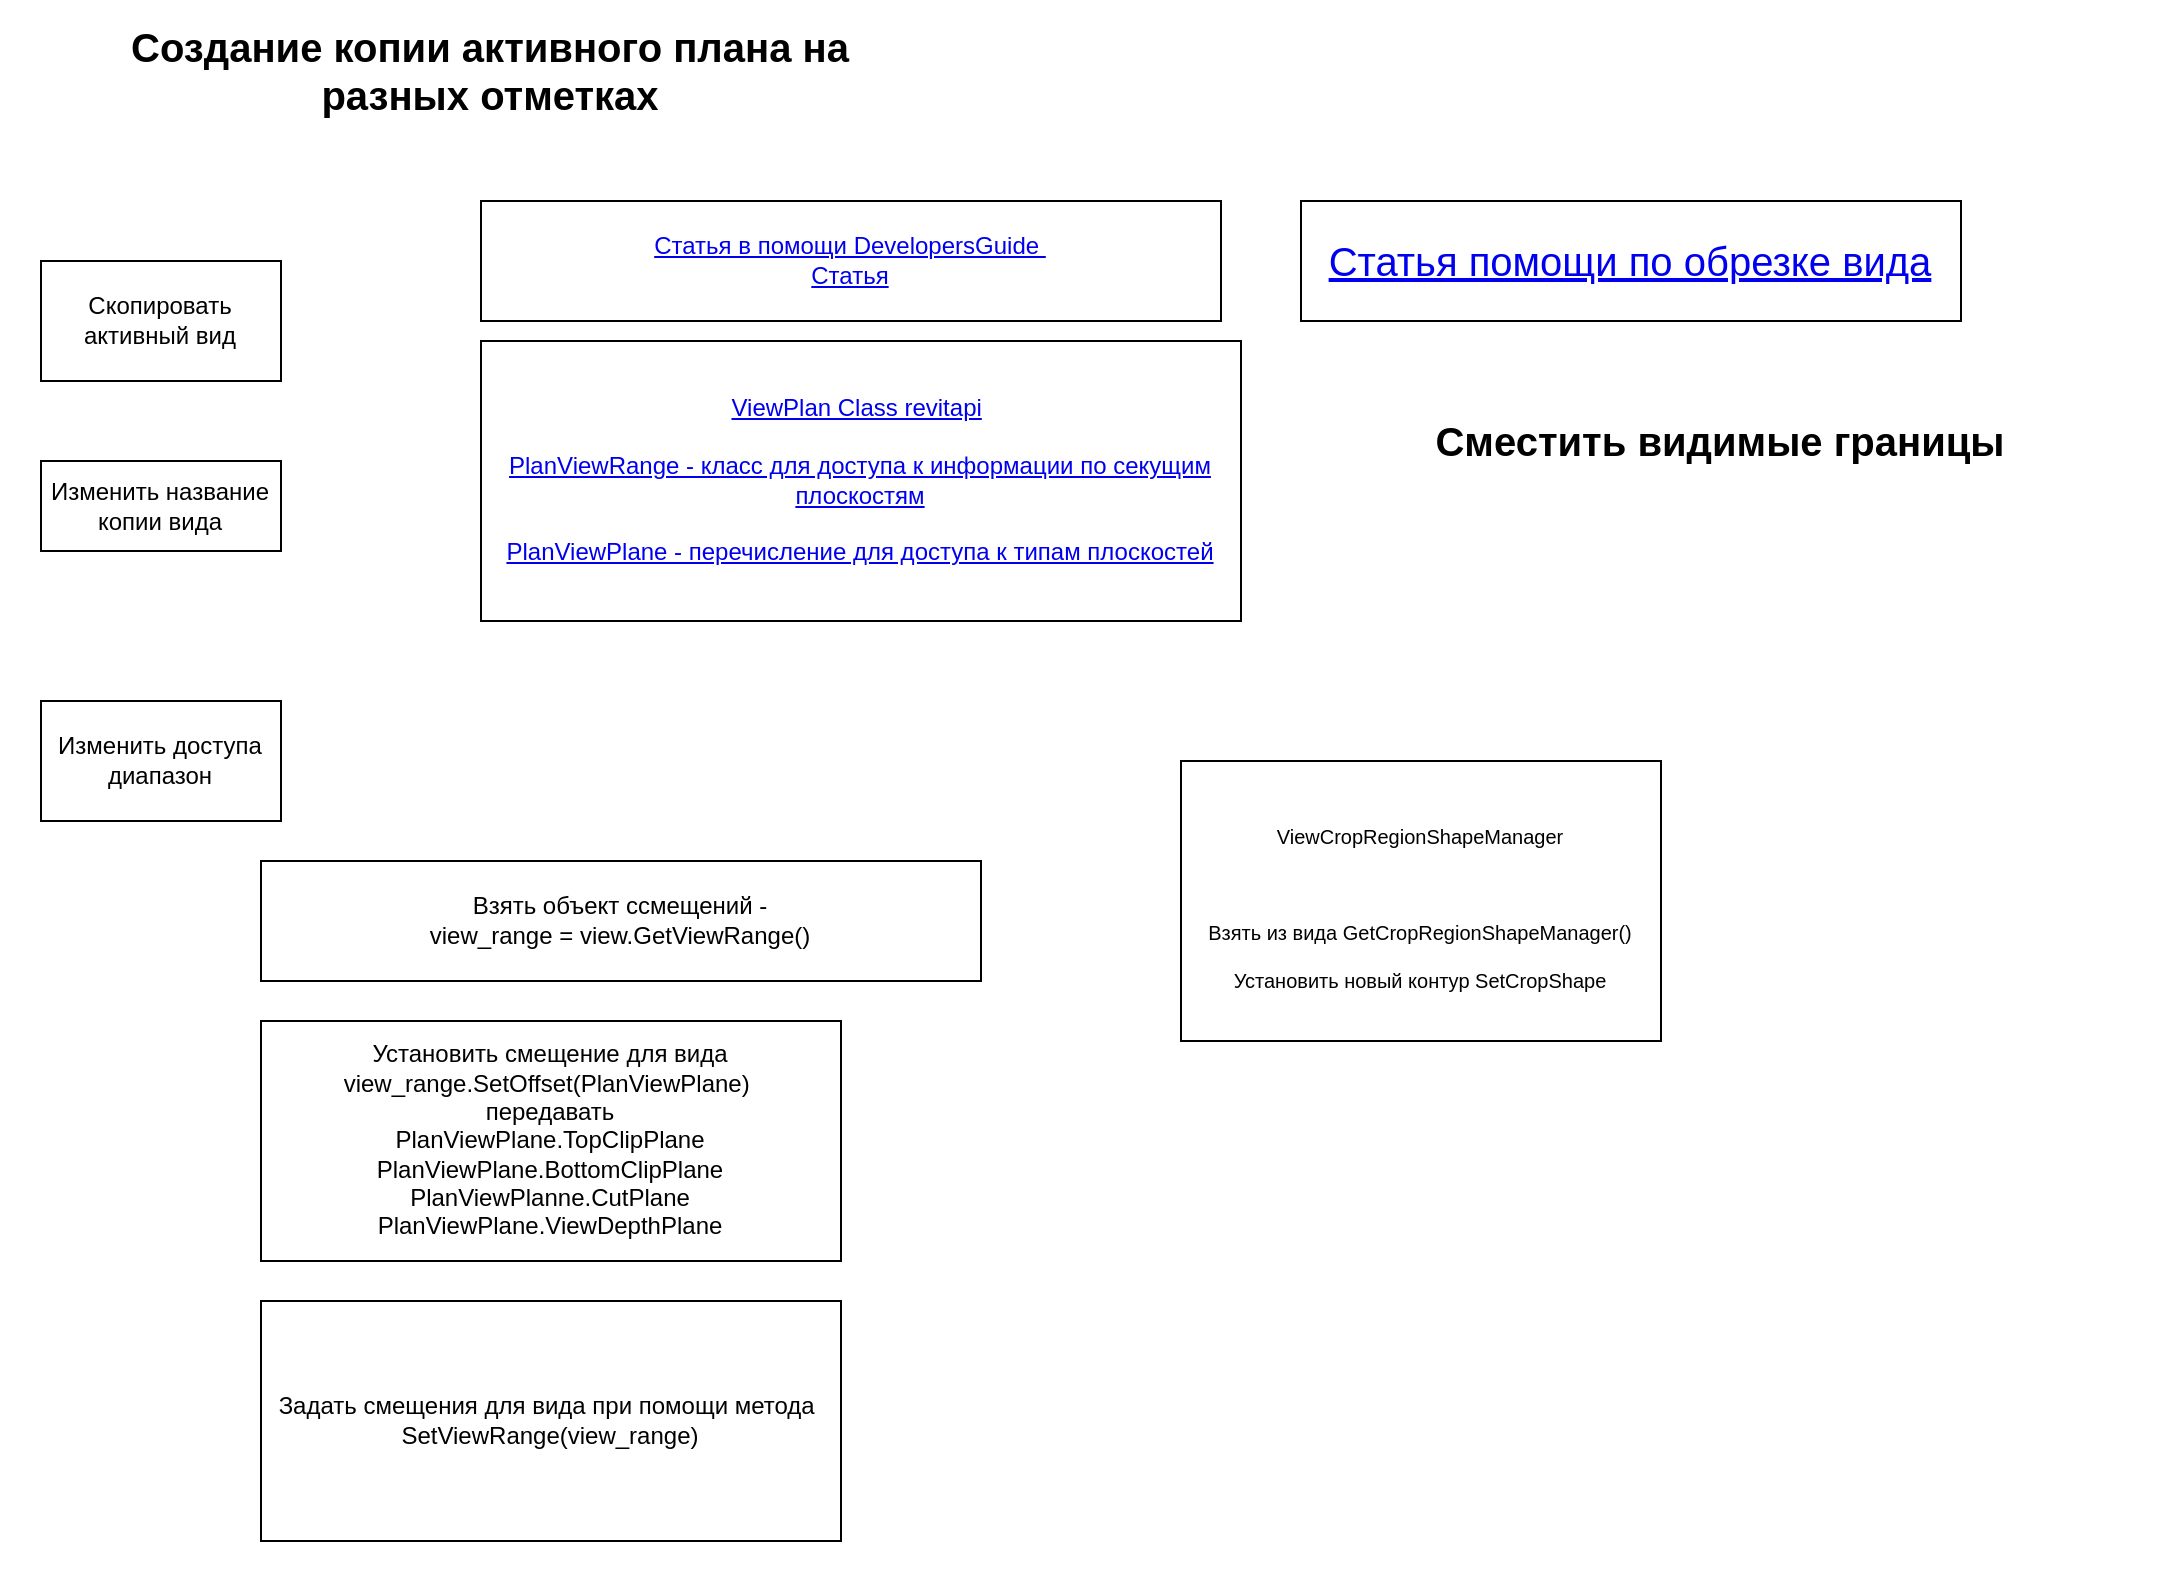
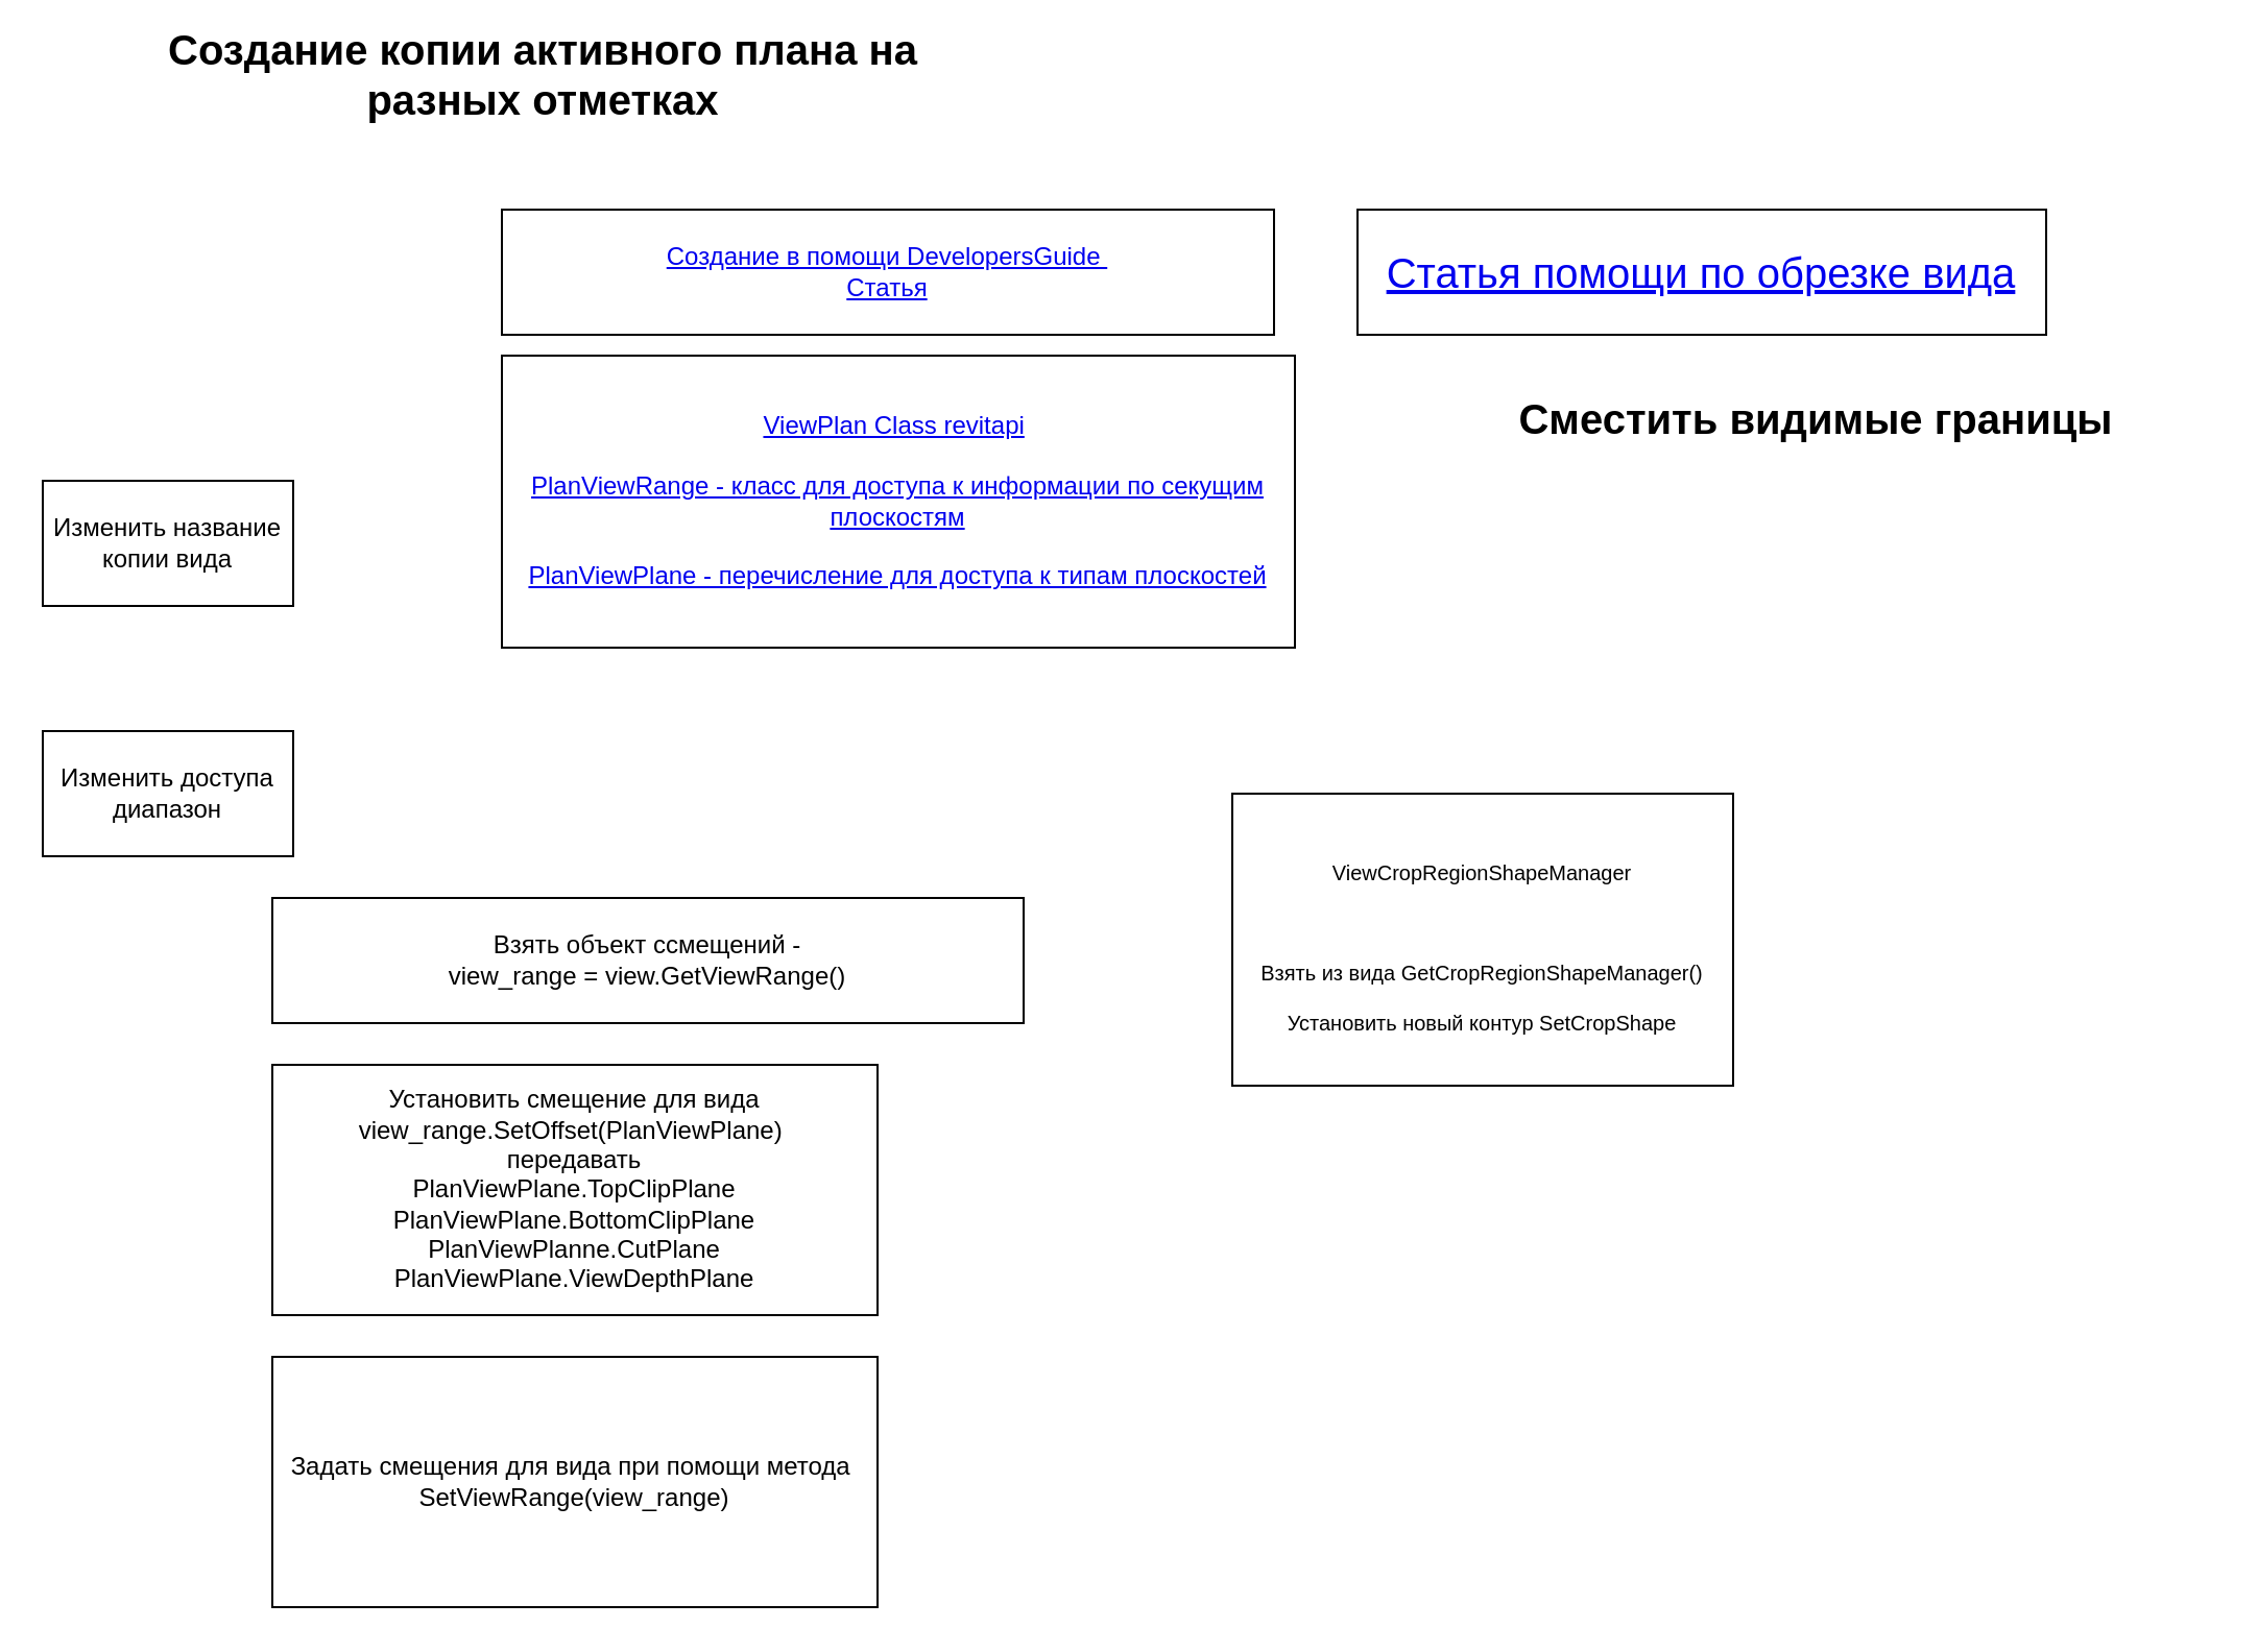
  <mxCell id="0" />
  <mxCell id="1" parent="0" />
- <mxCell id="2" value="Скопировать активный вид" style="rounded=0;whiteSpace=wrap;html=1;" vertex="1" parent="1"><mxGeometry x="20" y="130" width="120" height="60" as="geometry" /></mxCell>
- <mxCell id="3" value="Создание копии активного плана на разных отметках" style="text;html=1;strokeColor=none;fillColor=none;align=center;verticalAlign=middle;whiteSpace=wrap;rounded=0;fontSize=20;fontStyle=1" vertex="1" parent="1"><mxGeometry x="55" y="20" width="380" height="30" as="geometry" /></mxCell>
+ <mxCell id="3" value="Создание копии активного плана на разных отметках" style="text;html=1;strokeColor=none;fillColor=none;align=center;verticalAlign=middle;whiteSpace=wrap;rounded=0;fontSize=20;fontStyle=1" vertex="1" parent="1"><mxGeometry x="70" y="20" width="380" height="30" as="geometry" /></mxCell>
  <mxCell id="4" value="Изменить доступа диапазон" style="rounded=0;whiteSpace=wrap;html=1;" vertex="1" parent="1"><mxGeometry x="20" y="350" width="120" height="60" as="geometry" /></mxCell>
- <mxCell id="5" value="Изменить название копии вида" style="rounded=0;whiteSpace=wrap;html=1;" vertex="1" parent="1"><mxGeometry x="20" y="230" width="120" height="45" as="geometry" /></mxCell>
- <mxCell id="6" value="&lt;a href=&quot;https://help.autodesk.com/view/RVT/2022/ENU/?guid=Revit_API_Revit_API_Developers_Guide_Basic_Interaction_with_Revit_Elements_Views_View_Types_ViewPlan_html&quot;&gt;Статья в помощи DevelopersGuide&amp;nbsp;&lt;br&gt;Статья&lt;br&gt;&lt;/a&gt;" style="rounded=0;whiteSpace=wrap;html=1;" vertex="1" parent="1"><mxGeometry x="240" y="100" width="370" height="60" as="geometry" /></mxCell>
+ <mxCell id="5" value="Изменить название копии вида" style="rounded=0;whiteSpace=wrap;html=1;" vertex="1" parent="1"><mxGeometry x="20" y="230" width="120" height="60" as="geometry" /></mxCell>
+ <mxCell id="6" value="&lt;a href=&quot;https://help.autodesk.com/view/RVT/2022/ENU/?guid=Revit_API_Revit_API_Developers_Guide_Basic_Interaction_with_Revit_Elements_Views_View_Types_ViewPlan_html&quot;&gt;Создание в помощи DevelopersGuide&amp;nbsp;&lt;br&gt;Статья&lt;br&gt;&lt;/a&gt;" style="rounded=0;whiteSpace=wrap;html=1;" vertex="1" parent="1"><mxGeometry x="240" y="100" width="370" height="60" as="geometry" /></mxCell>
  <mxCell id="7" value="&lt;a href=&quot;https://www.revitapidocs.com/2021.1/0520580a-74ec-ed8c-35ea-5274c42276a3.htm&quot;&gt;ViewPlan Class revitapi&lt;/a&gt;&amp;nbsp;&lt;br&gt;&lt;br&gt;&lt;a href=&quot;https://www.revitapidocs.com/2021.1/7edc5f13-a5fa-5c7a-9a03-ac6cbed1f005.htm&quot;&gt;PlanViewRange - класс для доступа к информации по секущим плоскостям&lt;/a&gt;&lt;br&gt;&lt;br&gt;&lt;a href=&quot;https://www.revitapidocs.com/2021.1/80d20187-97ea-f6c0-a3a8-d5545e0b3863.htm&quot;&gt;PlanViewPlane - перечисление для доступа к типам плоскостей&lt;/a&gt;" style="rounded=0;whiteSpace=wrap;html=1;" vertex="1" parent="1"><mxGeometry x="240" y="170" width="380" height="140" as="geometry" /></mxCell>
  <mxCell id="8" value="Взять объект ссмещений - &lt;br&gt;view_range = view.GetViewRange()" style="rounded=0;whiteSpace=wrap;html=1;" vertex="1" parent="1"><mxGeometry x="130" y="430" width="360" height="60" as="geometry" /></mxCell>
  <mxCell id="9" value="Установить смещение для вида&lt;br&gt;view_range.SetOffset(PlanViewPlane)&amp;nbsp;&lt;br&gt;передавать &lt;br&gt;PlanViewPlane.TopClipPlane&lt;br&gt;PlanViewPlane.BottomClipPlane&lt;br&gt;PlanViewPlanne.CutPlane&lt;br&gt;PlanViewPlane.ViewDepthPlane" style="rounded=0;whiteSpace=wrap;html=1;" vertex="1" parent="1"><mxGeometry x="130" y="510" width="290" height="120" as="geometry" /></mxCell>
  <mxCell id="10" value="Задать смещения для вида при помощи метода&amp;nbsp;&lt;br&gt;SetViewRange(view_range)" style="rounded=0;whiteSpace=wrap;html=1;" vertex="1" parent="1"><mxGeometry x="130" y="650" width="290" height="120" as="geometry" /></mxCell>
- <mxCell id="11" value="Сместить видимые границы" style="text;html=1;strokeColor=none;fillColor=none;align=center;verticalAlign=middle;whiteSpace=wrap;rounded=0;fontSize=20;fontStyle=1" vertex="1" parent="1"><mxGeometry x="670" y="190" width="380" height="60" as="geometry" /></mxCell>
+ <mxCell id="11" value="Сместить видимые границы" style="text;html=1;strokeColor=none;fillColor=none;align=center;verticalAlign=middle;whiteSpace=wrap;rounded=0;fontSize=20;fontStyle=1" vertex="1" parent="1"><mxGeometry x="680" y="170" width="380" height="60" as="geometry" /></mxCell>
  <mxCell id="12" value="&lt;a href=&quot;https://help.autodesk.com/view/RVT/2022/ENU/?guid=Revit_API_Revit_API_Developers_Guide_Basic_Interaction_with_Revit_Elements_Views_View_Cropping_html&quot;&gt;Статья помощи по обрезке вида&lt;/a&gt;" style="rounded=0;whiteSpace=wrap;html=1;fontSize=20;" vertex="1" parent="1"><mxGeometry x="650" y="100" width="330" height="60" as="geometry" /></mxCell>
  <mxCell id="13" value="&lt;font size=&quot;1&quot;&gt;ViewCropRegionShapeManager&lt;br&gt;&lt;br&gt;Взять из вида GetCropRegionShapeManager()&lt;br&gt;Установить новый контур SetCropShape&lt;br&gt;&lt;/font&gt;" style="rounded=0;whiteSpace=wrap;html=1;fontSize=20;" vertex="1" parent="1"><mxGeometry x="590" y="380" width="240" height="140" as="geometry" /></mxCell>
